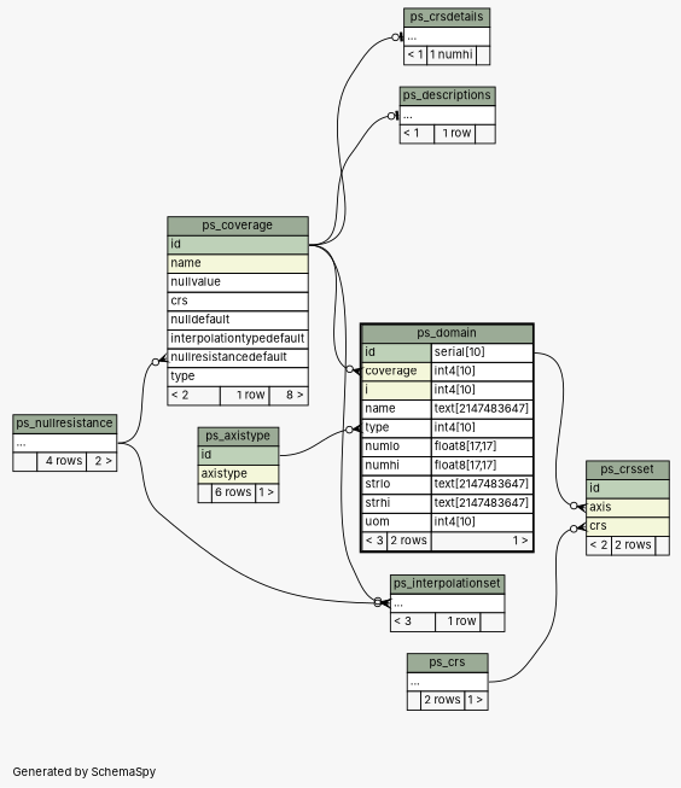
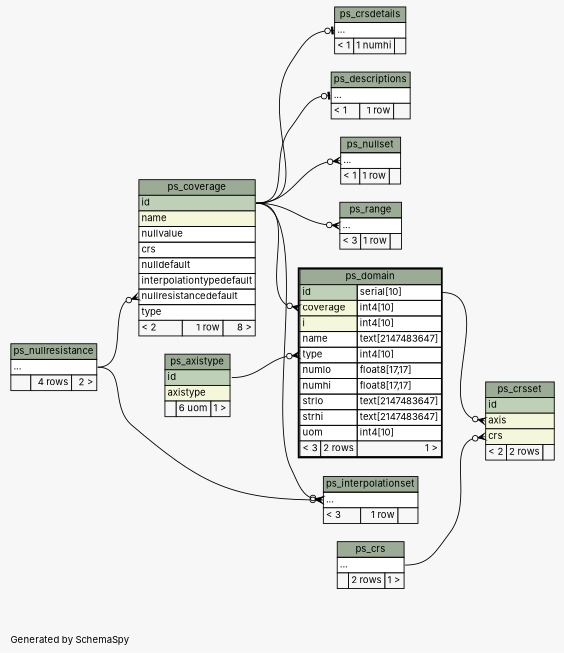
  digraph {
    bgcolor="#f7f7f7"
    fontname=Inter
    fontsize=11
    label="\nGenerated by SchemaSpy"
    labeljust=l
    nodesep=0.18
    rankdir=RL
    ranksep=0.46
    node [fontname=Inter fontsize=11 shape=plaintext]
    edge [arrowhead=none arrowsize=0.8 arrowtail=crowodot dir=back fontname=Inter headport="id:e" tailport="elipses:w"]
    n1 [label=<     <TABLE BORDER="0" CELLBORDER="1" CELLSPACING="0" BGCOLOR="#ffffff">       <TR><TD COLSPAN="3" BGCOLOR="#9bab96" ALIGN="CENTER">ps_coverage</TD></TR>       <TR><TD PORT="id" COLSPAN="3" BGCOLOR="#bed1b8" ALIGN="LEFT">id</TD></TR>       <TR><TD PORT="name" COLSPAN="3" BGCOLOR="#f4f7da" ALIGN="LEFT">name</TD></TR>       <TR><TD PORT="nullvalue" COLSPAN="3" ALIGN="LEFT">nullvalue</TD></TR>       <TR><TD PORT="crs" COLSPAN="3" ALIGN="LEFT">crs</TD></TR>       <TR><TD PORT="nulldefault" COLSPAN="3" ALIGN="LEFT">nulldefault</TD></TR>       <TR><TD PORT="interpolationtypedefault" COLSPAN="3" ALIGN="LEFT">interpolationtypedefault</TD></TR>       <TR><TD PORT="nullresistancedefault" COLSPAN="3" ALIGN="LEFT">nullresistancedefault</TD></TR>       <TR><TD PORT="type" COLSPAN="3" ALIGN="LEFT">type</TD></TR>       <TR><TD ALIGN="LEFT" BGCOLOR="#f7f7f7">&lt; 2</TD><TD ALIGN="RIGHT" BGCOLOR="#f7f7f7">1 row</TD><TD ALIGN="RIGHT" BGCOLOR="#f7f7f7">8 &gt;</TD></TR>     </TABLE>>]
    n2 [label=<     <TABLE BORDER="0" CELLBORDER="1" CELLSPACING="0" BGCOLOR="#ffffff">       <TR><TD COLSPAN="3" BGCOLOR="#9bab96" ALIGN="CENTER">ps_nullresistance</TD></TR>       <TR><TD PORT="elipses" COLSPAN="3" ALIGN="LEFT">...</TD></TR>       <TR><TD ALIGN="LEFT" BGCOLOR="#f7f7f7">  </TD><TD ALIGN="RIGHT" BGCOLOR="#f7f7f7">4 rows</TD><TD ALIGN="RIGHT" BGCOLOR="#f7f7f7">2 &gt;</TD></TR>     </TABLE>>]
    n3 [label=<     <TABLE BORDER="0" CELLBORDER="1" CELLSPACING="0" BGCOLOR="#ffffff">       <TR><TD COLSPAN="3" BGCOLOR="#9bab96" ALIGN="CENTER">ps_crsdetails</TD></TR>       <TR><TD PORT="elipses" COLSPAN="3" ALIGN="LEFT">...</TD></TR>       <TR><TD ALIGN="LEFT" BGCOLOR="#f7f7f7">&lt; 1</TD><TD ALIGN="RIGHT" BGCOLOR="#f7f7f7">1 numhi</TD><TD ALIGN="RIGHT" BGCOLOR="#f7f7f7">  </TD></TR>     </TABLE>>]
    n4 [label=<     <TABLE BORDER="0" CELLBORDER="1" CELLSPACING="0" BGCOLOR="#ffffff">       <TR><TD COLSPAN="3" BGCOLOR="#9bab96" ALIGN="CENTER">ps_crsset</TD></TR>       <TR><TD PORT="id" COLSPAN="3" BGCOLOR="#bed1b8" ALIGN="LEFT">id</TD></TR>       <TR><TD PORT="axis" COLSPAN="3" BGCOLOR="#f4f7da" ALIGN="LEFT">axis</TD></TR>       <TR><TD PORT="crs" COLSPAN="3" BGCOLOR="#f4f7da" ALIGN="LEFT">crs</TD></TR>       <TR><TD ALIGN="LEFT" BGCOLOR="#f7f7f7">&lt; 2</TD><TD ALIGN="RIGHT" BGCOLOR="#f7f7f7">2 rows</TD><TD ALIGN="RIGHT" BGCOLOR="#f7f7f7">  </TD></TR>     </TABLE>>]
    n5 [label=<     <TABLE BORDER="2" CELLBORDER="1" CELLSPACING="0" BGCOLOR="#ffffff">       <TR><TD COLSPAN="3" BGCOLOR="#9bab96" ALIGN="CENTER">ps_domain</TD></TR>       <TR><TD PORT="id" COLSPAN="2" BGCOLOR="#bed1b8" ALIGN="LEFT">id</TD><TD PORT="id.type" ALIGN="LEFT">serial[10]</TD></TR>       <TR><TD PORT="coverage" COLSPAN="2" BGCOLOR="#f4f7da" ALIGN="LEFT">coverage</TD><TD PORT="coverage.type" ALIGN="LEFT">int4[10]</TD></TR>       <TR><TD PORT="i" COLSPAN="2" BGCOLOR="#f4f7da" ALIGN="LEFT">i</TD><TD PORT="i.type" ALIGN="LEFT">int4[10]</TD></TR>       <TR><TD PORT="name" COLSPAN="2" ALIGN="LEFT">name</TD><TD PORT="name.type" ALIGN="LEFT">text[2147483647]</TD></TR>       <TR><TD PORT="type" COLSPAN="2" ALIGN="LEFT">type</TD><TD PORT="type.type" ALIGN="LEFT">int4[10]</TD></TR>       <TR><TD PORT="numlo" COLSPAN="2" ALIGN="LEFT">numlo</TD><TD PORT="numlo.type" ALIGN="LEFT">float8[17,17]</TD></TR>       <TR><TD PORT="numhi" COLSPAN="2" ALIGN="LEFT">numhi</TD><TD PORT="numhi.type" ALIGN="LEFT">float8[17,17]</TD></TR>       <TR><TD PORT="strlo" COLSPAN="2" ALIGN="LEFT">strlo</TD><TD PORT="strlo.type" ALIGN="LEFT">text[2147483647]</TD></TR>       <TR><TD PORT="strhi" COLSPAN="2" ALIGN="LEFT">strhi</TD><TD PORT="strhi.type" ALIGN="LEFT">text[2147483647]</TD></TR>       <TR><TD PORT="uom" COLSPAN="2" ALIGN="LEFT">uom</TD><TD PORT="uom.type" ALIGN="LEFT">int4[10]</TD></TR>       <TR><TD ALIGN="LEFT" BGCOLOR="#f7f7f7">&lt; 3</TD><TD ALIGN="RIGHT" BGCOLOR="#f7f7f7">2 rows</TD><TD ALIGN="RIGHT" BGCOLOR="#f7f7f7">1 &gt;</TD></TR>     </TABLE>>]
    n6 [label=<     <TABLE BORDER="0" CELLBORDER="1" CELLSPACING="0" BGCOLOR="#ffffff">       <TR><TD COLSPAN="3" BGCOLOR="#9bab96" ALIGN="CENTER">ps_crs</TD></TR>       <TR><TD PORT="elipses" COLSPAN="3" ALIGN="LEFT">...</TD></TR>       <TR><TD ALIGN="LEFT" BGCOLOR="#f7f7f7">  </TD><TD ALIGN="RIGHT" BGCOLOR="#f7f7f7">2 rows</TD><TD ALIGN="RIGHT" BGCOLOR="#f7f7f7">1 &gt;</TD></TR>     </TABLE>>]
-   n7 [label=<     <TABLE BORDER="0" CELLBORDER="1" CELLSPACING="0" BGCOLOR="#ffffff">       <TR><TD COLSPAN="3" BGCOLOR="#9bab96" ALIGN="CENTER">ps_axistype</TD></TR>       <TR><TD PORT="id" COLSPAN="3" BGCOLOR="#bed1b8" ALIGN="LEFT">id</TD></TR>       <TR><TD PORT="axistype" COLSPAN="3" BGCOLOR="#f4f7da" ALIGN="LEFT">axistype</TD></TR>       <TR><TD ALIGN="LEFT" BGCOLOR="#f7f7f7">  </TD><TD ALIGN="RIGHT" BGCOLOR="#f7f7f7">6 rows</TD><TD ALIGN="RIGHT" BGCOLOR="#f7f7f7">1 &gt;</TD></TR>     </TABLE>>]
+   n7 [label=<     <TABLE BORDER="0" CELLBORDER="1" CELLSPACING="0" BGCOLOR="#ffffff">       <TR><TD COLSPAN="3" BGCOLOR="#9bab96" ALIGN="CENTER">ps_axistype</TD></TR>       <TR><TD PORT="id" COLSPAN="3" BGCOLOR="#bed1b8" ALIGN="LEFT">id</TD></TR>       <TR><TD PORT="axistype" COLSPAN="3" BGCOLOR="#f4f7da" ALIGN="LEFT">axistype</TD></TR>       <TR><TD ALIGN="LEFT" BGCOLOR="#f7f7f7">  </TD><TD ALIGN="RIGHT" BGCOLOR="#f7f7f7">6 uom</TD><TD ALIGN="RIGHT" BGCOLOR="#f7f7f7">1 &gt;</TD></TR>     </TABLE>>]
    n8 [label=<     <TABLE BORDER="0" CELLBORDER="1" CELLSPACING="0" BGCOLOR="#ffffff">       <TR><TD COLSPAN="3" BGCOLOR="#9bab96" ALIGN="CENTER">ps_descriptions</TD></TR>       <TR><TD PORT="elipses" COLSPAN="3" ALIGN="LEFT">...</TD></TR>       <TR><TD ALIGN="LEFT" BGCOLOR="#f7f7f7">&lt; 1</TD><TD ALIGN="RIGHT" BGCOLOR="#f7f7f7">1 row</TD><TD ALIGN="RIGHT" BGCOLOR="#f7f7f7">  </TD></TR>     </TABLE>>]
    n9 [label=<     <TABLE BORDER="0" CELLBORDER="1" CELLSPACING="0" BGCOLOR="#ffffff">       <TR><TD COLSPAN="3" BGCOLOR="#9bab96" ALIGN="CENTER">ps_interpolationset</TD></TR>       <TR><TD PORT="elipses" COLSPAN="3" ALIGN="LEFT">...</TD></TR>       <TR><TD ALIGN="LEFT" BGCOLOR="#f7f7f7">&lt; 3</TD><TD ALIGN="RIGHT" BGCOLOR="#f7f7f7">1 row</TD><TD ALIGN="RIGHT" BGCOLOR="#f7f7f7">  </TD></TR>     </TABLE>>]
+   n10 [label=<     <TABLE BORDER="0" CELLBORDER="1" CELLSPACING="0" BGCOLOR="#ffffff">       <TR><TD COLSPAN="3" BGCOLOR="#9bab96" ALIGN="CENTER">ps_nullset</TD></TR>       <TR><TD PORT="elipses" COLSPAN="3" ALIGN="LEFT">...</TD></TR>       <TR><TD ALIGN="LEFT" BGCOLOR="#f7f7f7">&lt; 1</TD><TD ALIGN="RIGHT" BGCOLOR="#f7f7f7">1 row</TD><TD ALIGN="RIGHT" BGCOLOR="#f7f7f7">  </TD></TR>     </TABLE>>]
+   n11 [label=<     <TABLE BORDER="0" CELLBORDER="1" CELLSPACING="0" BGCOLOR="#ffffff">       <TR><TD COLSPAN="3" BGCOLOR="#9bab96" ALIGN="CENTER">ps_range</TD></TR>       <TR><TD PORT="elipses" COLSPAN="3" ALIGN="LEFT">...</TD></TR>       <TR><TD ALIGN="LEFT" BGCOLOR="#f7f7f7">&lt; 3</TD><TD ALIGN="RIGHT" BGCOLOR="#f7f7f7">1 row</TD><TD ALIGN="RIGHT" BGCOLOR="#f7f7f7">  </TD></TR>     </TABLE>>]
    n1 -> n2 [headport="elipses:e" tailport="nullresistancedefault:w"]
    n3 -> n1 [arrowtail=teeodot]
    n4 -> n5 [headport="id.type:e" tailport="axis:w"]
    n4 -> n6 [headport="elipses:e" tailport="crs:w"]
    n5 -> n1 [tailport="coverage:w"]
    n5 -> n7 [tailport="type:w"]
    n8 -> n1 [arrowtail=teeodot]
    n9 -> n1
    n9 -> n2 [headport="elipses:e"]
+   n10 -> n1
+   n11 -> n1
  }
